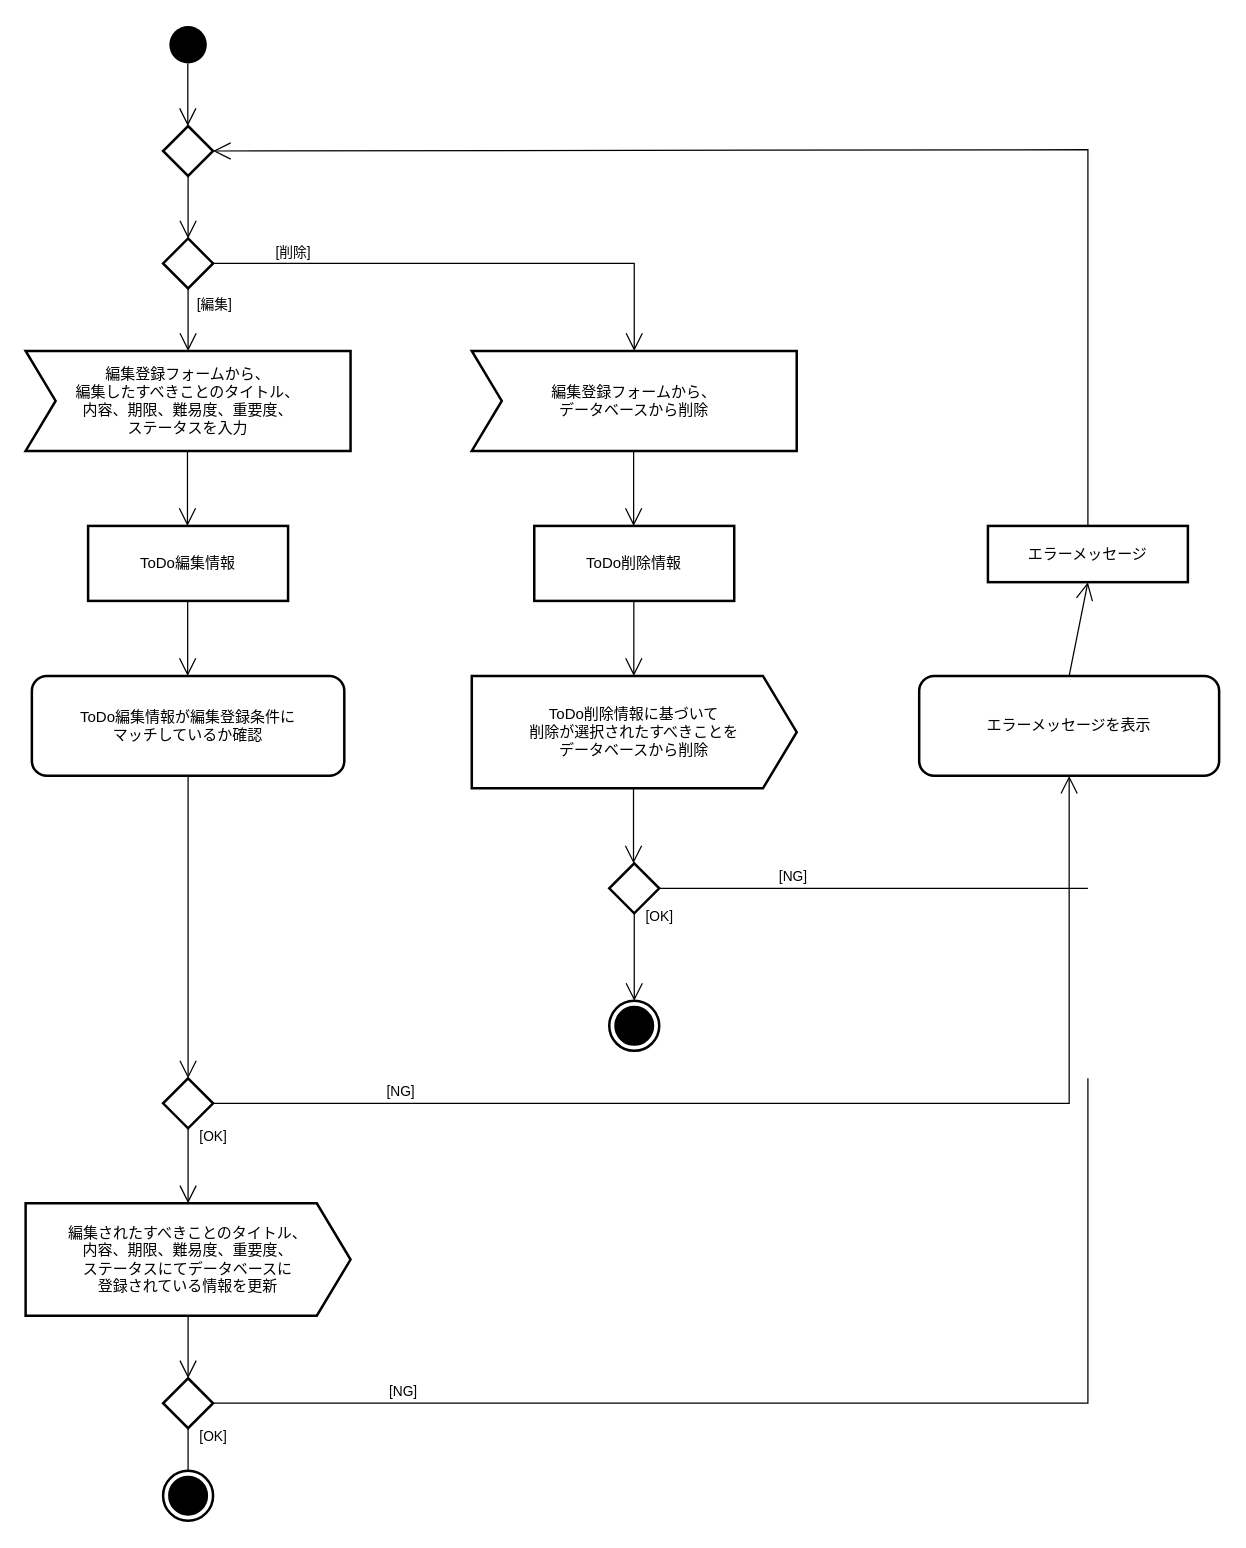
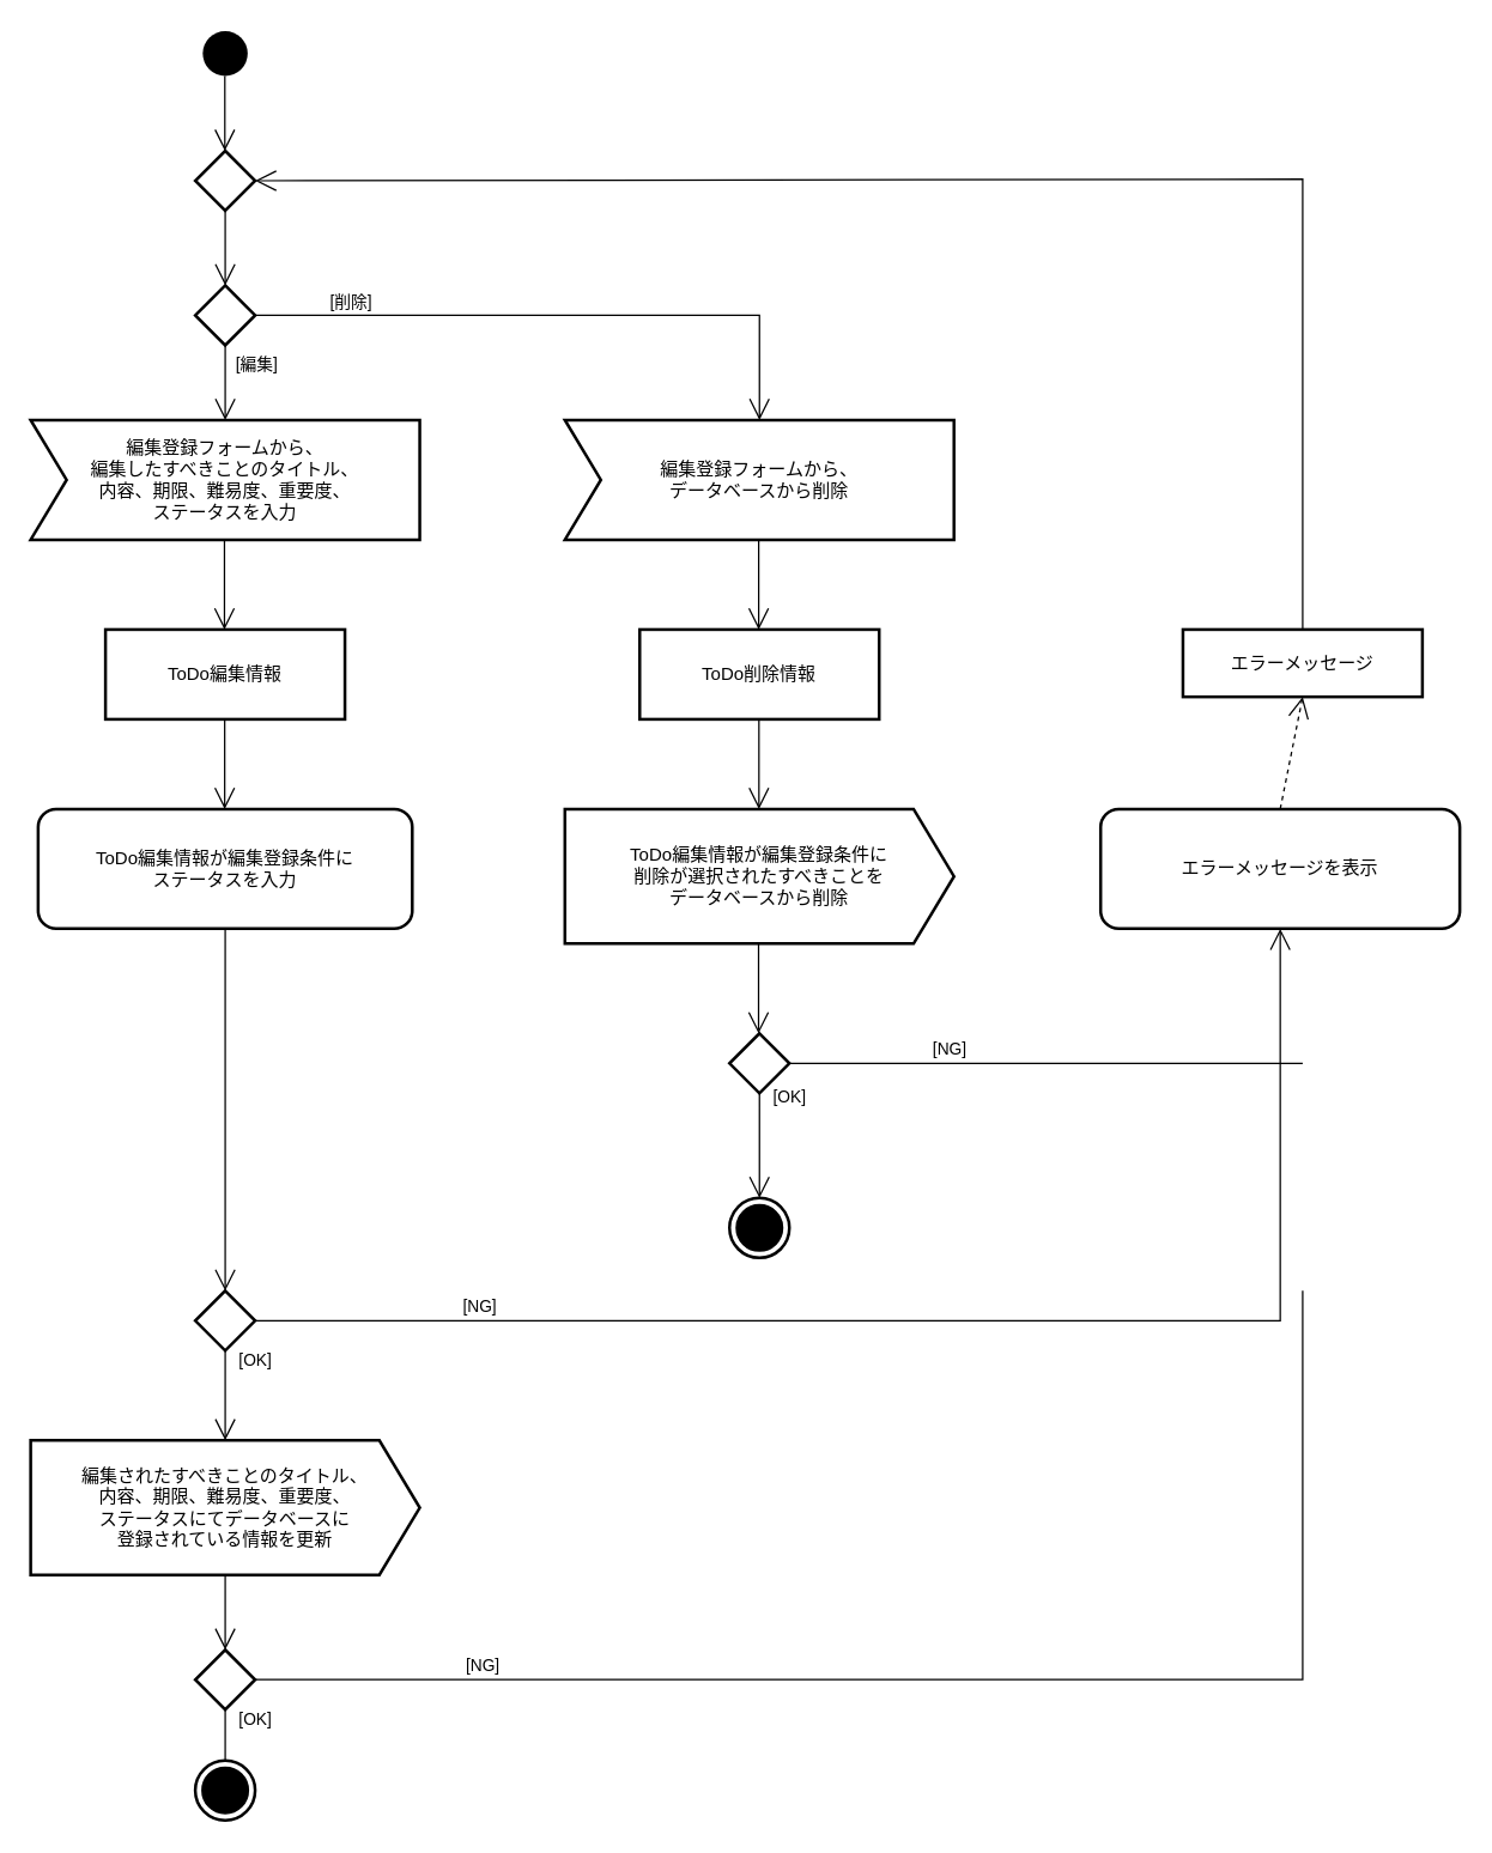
  <mxCell id="0" />
  <mxCell id="1" parent="0" />
  <mxCell id="2" value="" style="ellipse;fillColor=#000000;strokeColor=none;" parent="1" vertex="1"><mxGeometry x="135" y="20" width="30" height="30" as="geometry" /></mxCell>
  <mxCell id="3" value="編集登録フォームから、&lt;br&gt;編集したすべきことのタイトル、&lt;br&gt;内容、期限、難易度、重要度、&lt;br&gt;ステータスを入力" style="html=1;shape=mxgraph.sysml.accEvent;strokeWidth=2;whiteSpace=wrap;align=center;" parent="1" vertex="1"><mxGeometry x="20" y="280" width="260" height="80" as="geometry" /></mxCell>
- <mxCell id="4" value="ToDo編集情報が編集登録条件に&lt;br&gt;マッチしているか確認" style="shape=rect;html=1;rounded=1;whiteSpace=wrap;align=center;strokeWidth=2;" parent="1" vertex="1"><mxGeometry x="25" y="540" width="250" height="80" as="geometry" /></mxCell>
+ <mxCell id="4" value="ToDo編集情報が編集登録条件に&lt;br&gt;ステータスを入力" style="shape=rect;html=1;rounded=1;whiteSpace=wrap;align=center;strokeWidth=2;" parent="1" vertex="1"><mxGeometry x="25" y="540" width="250" height="80" as="geometry" /></mxCell>
  <mxCell id="5" value="ToDo編集情報" style="shape=rect;html=1;whiteSpace=wrap;align=center;strokeWidth=2;" parent="1" vertex="1"><mxGeometry x="70" y="420" width="160" height="60" as="geometry" /></mxCell>
  <mxCell id="6" value="" style="shape=rhombus;html=1;verticalLabelPosition=bottom;verticalAlignment=top;strokeWidth=2;" parent="1" vertex="1"><mxGeometry x="130" y="862" width="40" height="40" as="geometry" /></mxCell>
  <mxCell id="7" value="" style="edgeStyle=elbowEdgeStyle;html=1;elbow=horizontal;align=right;verticalAlign=bottom;endArrow=none;rounded=0;labelBackgroundColor=none;startArrow=open;startSize=12;" parent="1" source="6" edge="1"><mxGeometry relative="1" as="geometry"><mxPoint x="150" y="630" as="targetPoint" /><Array as="points"><mxPoint x="150" y="620" /></Array></mxGeometry></mxCell>
  <mxCell id="8" value="[OK]" style="edgeStyle=elbowEdgeStyle;html=1;elbow=vertical;verticalAlign=bottom;endArrow=open;rounded=0;labelBackgroundColor=none;endSize=12;" parent="1" source="6" edge="1"><mxGeometry x="-0.455" y="20" relative="1" as="geometry"><mxPoint x="150" y="962" as="targetPoint" /><Array as="points"><mxPoint x="180" y="952" /></Array><mxPoint as="offset" /></mxGeometry></mxCell>
  <mxCell id="9" value="[NG]" style="edgeStyle=elbowEdgeStyle;html=1;elbow=vertical;verticalAlign=bottom;endArrow=open;rounded=0;labelBackgroundColor=none;endSize=12;exitX=1;exitY=0.5;exitDx=0;exitDy=0;entryX=0.5;entryY=1;entryDx=0;entryDy=0;" parent="1" source="6" target="15" edge="1"><mxGeometry x="-0.684" relative="1" as="geometry"><mxPoint x="480" y="690" as="targetPoint" /><Array as="points"><mxPoint x="520" y="882" /><mxPoint x="180" y="670" /></Array><mxPoint as="offset" /></mxGeometry></mxCell>
  <mxCell id="10" value="" style="endArrow=open;endFill=1;endSize=12;html=1;entryX=0.5;entryY=0;entryDx=0;entryDy=0;entryPerimeter=0;exitX=0.5;exitY=1;exitDx=0;exitDy=0;" parent="1" source="13" edge="1"><mxGeometry width="160" relative="1" as="geometry"><mxPoint x="149" y="140" as="sourcePoint" /><mxPoint x="150" y="190" as="targetPoint" /></mxGeometry></mxCell>
  <mxCell id="11" value="" style="endArrow=open;endFill=1;endSize=12;html=1;entryX=0.5;entryY=0;entryDx=0;entryDy=0;" parent="1" edge="1"><mxGeometry width="160" relative="1" as="geometry"><mxPoint x="149.5" y="360" as="sourcePoint" /><mxPoint x="149.5" y="420" as="targetPoint" /></mxGeometry></mxCell>
  <mxCell id="12" value="" style="endArrow=open;endFill=1;endSize=12;html=1;entryX=0.5;entryY=0;entryDx=0;entryDy=0;" parent="1" edge="1"><mxGeometry width="160" relative="1" as="geometry"><mxPoint x="149.66" y="480" as="sourcePoint" /><mxPoint x="149.66" y="540" as="targetPoint" /></mxGeometry></mxCell>
  <mxCell id="13" value="" style="shape=rhombus;html=1;verticalLabelPosition=bottom;verticalAlignment=top;strokeWidth=2;" parent="1" vertex="1"><mxGeometry x="130" y="100" width="40" height="40" as="geometry" /></mxCell>
  <mxCell id="14" value="" style="endArrow=open;endFill=1;endSize=12;html=1;entryX=0.5;entryY=0;entryDx=0;entryDy=0;entryPerimeter=0;exitX=0.5;exitY=1;exitDx=0;exitDy=0;" parent="1" edge="1"><mxGeometry width="160" relative="1" as="geometry"><mxPoint x="149.76" y="50" as="sourcePoint" /><mxPoint x="149.76" y="100" as="targetPoint" /></mxGeometry></mxCell>
  <mxCell id="15" value="エラーメッセージを表示" style="shape=rect;html=1;rounded=1;whiteSpace=wrap;align=center;strokeWidth=2;" parent="1" vertex="1"><mxGeometry x="735" y="540" width="240" height="80" as="geometry" /></mxCell>
  <mxCell id="16" value="エラーメッセージ" style="shape=rect;html=1;whiteSpace=wrap;align=center;strokeWidth=2;" parent="1" vertex="1"><mxGeometry x="790" y="420" width="160" height="45" as="geometry" /></mxCell>
  <mxCell id="17" value="" style="endArrow=open;endFill=1;endSize=12;html=1;entryX=1;entryY=0.5;entryDx=0;entryDy=0;strokeColor=none;" parent="1" source="16" target="13" edge="1"><mxGeometry width="160" relative="1" as="geometry"><mxPoint x="510" y="270" as="sourcePoint" /><mxPoint x="510" y="330" as="targetPoint" /><Array as="points"><mxPoint x="470" y="210" /></Array></mxGeometry></mxCell>
  <mxCell id="18" value="" style="endArrow=open;endFill=1;endSize=12;html=1;exitX=0.5;exitY=0;exitDx=0;exitDy=0;rounded=0;" parent="1" source="16" edge="1"><mxGeometry width="160" relative="1" as="geometry"><mxPoint x="640" y="340" as="sourcePoint" /><mxPoint x="170" y="120" as="targetPoint" /><Array as="points"><mxPoint x="870" y="119" /></Array></mxGeometry></mxCell>
- <mxCell id="19" value="" style="endArrow=open;endFill=1;endSize=12;html=1;entryX=0.5;entryY=1;entryDx=0;entryDy=0;exitX=0.5;exitY=0;exitDx=0;exitDy=0;" parent="1" source="15" target="16" edge="1"><mxGeometry width="160" relative="1" as="geometry"><mxPoint x="1000" y="460" as="sourcePoint" /><mxPoint x="1000" y="520" as="targetPoint" /></mxGeometry></mxCell>
+ <mxCell id="19" value="" style="endArrow=open;endFill=1;endSize=12;html=1;entryX=0.5;entryY=1;entryDx=0;entryDy=0;exitX=0.5;exitY=0;exitDx=0;exitDy=0;dashed=1;" parent="1" source="15" target="16" edge="1"><mxGeometry width="160" relative="1" as="geometry"><mxPoint x="1000" y="460" as="sourcePoint" /><mxPoint x="1000" y="520" as="targetPoint" /></mxGeometry></mxCell>
  <mxCell id="20" value="編集されたすべきことのタイトル、&lt;br&gt;内容、期限、難易度、重要度、&lt;br&gt;ステータスにてデータベースに&lt;br&gt;登録されている情報を更新" style="html=1;shape=mxgraph.sysml.sendSigAct;strokeWidth=2;whiteSpace=wrap;align=center;" parent="1" vertex="1"><mxGeometry x="20" y="962" width="260" height="90" as="geometry" /></mxCell>
  <mxCell id="21" value="" style="shape=rhombus;html=1;verticalLabelPosition=bottom;verticalAlignment=top;strokeWidth=2;" parent="1" vertex="1"><mxGeometry x="130" y="1102" width="40" height="40" as="geometry" /></mxCell>
  <mxCell id="22" value="" style="edgeStyle=elbowEdgeStyle;html=1;elbow=horizontal;align=right;verticalAlign=bottom;endArrow=none;rounded=0;labelBackgroundColor=none;startArrow=open;startSize=12;" parent="1" source="21" edge="1"><mxGeometry relative="1" as="geometry"><mxPoint x="150" y="1062" as="targetPoint" /><Array as="points"><mxPoint x="150" y="1052" /></Array></mxGeometry></mxCell>
  <mxCell id="23" value="[OK]" style="edgeStyle=elbowEdgeStyle;html=1;elbow=vertical;verticalAlign=bottom;endArrow=open;rounded=0;labelBackgroundColor=none;endSize=12;entryX=0.5;entryY=0;entryDx=0;entryDy=0;entryPerimeter=0;" parent="1" source="21" edge="1"><mxGeometry x="-0.455" y="20" relative="1" as="geometry"><mxPoint x="150" y="1202" as="targetPoint" /><Array as="points"><mxPoint x="160" y="1132" /><mxPoint x="180" y="1192" /></Array><mxPoint as="offset" /></mxGeometry></mxCell>
  <mxCell id="24" value="[NG]" style="edgeStyle=elbowEdgeStyle;html=1;elbow=vertical;verticalAlign=bottom;endArrow=none;rounded=0;labelBackgroundColor=none;exitX=1;exitY=0.5;exitDx=0;exitDy=0;endFill=0;" parent="1" source="21" edge="1"><mxGeometry x="-0.684" relative="1" as="geometry"><mxPoint x="870" y="862" as="targetPoint" /><Array as="points"><mxPoint x="240" y="1122" /><mxPoint x="180" y="1102" /></Array><mxPoint as="offset" /></mxGeometry></mxCell>
  <mxCell id="25" value="" style="html=1;shape=mxgraph.sysml.actFinal;strokeWidth=2;verticalLabelPosition=bottom;verticalAlignment=top;" parent="1" vertex="1"><mxGeometry x="130" y="1176" width="40" height="40" as="geometry" /></mxCell>
  <mxCell id="26" value="" style="endArrow=open;endFill=1;endSize=12;html=1;entryX=0.5;entryY=0;entryDx=0;entryDy=0;entryPerimeter=0;exitX=0.5;exitY=1;exitDx=0;exitDy=0;" edge="1" source="28" parent="1"><mxGeometry width="160" relative="1" as="geometry"><mxPoint x="149" y="230" as="sourcePoint" /><mxPoint x="150" y="280" as="targetPoint" /></mxGeometry></mxCell>
  <mxCell id="27" value="[編集]" style="edgeLabel;html=1;align=center;verticalAlign=middle;resizable=0;points=[];" vertex="1" connectable="0" parent="26"><mxGeometry x="-0.535" y="2" relative="1" as="geometry"><mxPoint x="18" as="offset" /></mxGeometry></mxCell>
  <mxCell id="28" value="" style="shape=rhombus;html=1;verticalLabelPosition=bottom;verticalAlignment=top;strokeWidth=2;" vertex="1" parent="1"><mxGeometry x="130" y="190" width="40" height="40" as="geometry" /></mxCell>
  <mxCell id="29" value="編集登録フォームから、&lt;br&gt;データベースから削除" style="html=1;shape=mxgraph.sysml.accEvent;strokeWidth=2;whiteSpace=wrap;align=center;" vertex="1" parent="1"><mxGeometry x="377" y="280" width="260" height="80" as="geometry" /></mxCell>
  <mxCell id="30" value="ToDo削除情報" style="shape=rect;html=1;whiteSpace=wrap;align=center;strokeWidth=2;" vertex="1" parent="1"><mxGeometry x="427" y="420" width="160" height="60" as="geometry" /></mxCell>
  <mxCell id="31" value="" style="endArrow=open;endFill=1;endSize=12;html=1;entryX=0.5;entryY=0;entryDx=0;entryDy=0;" edge="1" parent="1"><mxGeometry width="160" relative="1" as="geometry"><mxPoint x="506.5" y="360" as="sourcePoint" /><mxPoint x="506.5" y="420" as="targetPoint" /></mxGeometry></mxCell>
  <mxCell id="32" value="" style="endArrow=open;endFill=1;endSize=12;html=1;entryX=0.5;entryY=0;entryDx=0;entryDy=0;" edge="1" parent="1"><mxGeometry width="160" relative="1" as="geometry"><mxPoint x="506.66" y="480" as="sourcePoint" /><mxPoint x="506.66" y="540" as="targetPoint" /></mxGeometry></mxCell>
- <mxCell id="33" value="ToDo削除情報に基づいて&lt;br&gt;削除が選択されたすべきことを&lt;br&gt;データベースから削除" style="html=1;shape=mxgraph.sysml.sendSigAct;strokeWidth=2;whiteSpace=wrap;align=center;" vertex="1" parent="1"><mxGeometry x="377" y="540" width="260" height="90" as="geometry" /></mxCell>
+ <mxCell id="33" value="ToDo編集情報が編集登録条件に&lt;br&gt;削除が選択されたすべきことを&lt;br&gt;データベースから削除" style="html=1;shape=mxgraph.sysml.sendSigAct;strokeWidth=2;whiteSpace=wrap;align=center;" vertex="1" parent="1"><mxGeometry x="377" y="540" width="260" height="90" as="geometry" /></mxCell>
  <mxCell id="34" value="" style="shape=rhombus;html=1;verticalLabelPosition=bottom;verticalAlignment=top;strokeWidth=2;" vertex="1" parent="1"><mxGeometry x="487" y="690" width="40" height="40" as="geometry" /></mxCell>
  <mxCell id="35" value="" style="endArrow=open;endFill=1;endSize=12;html=1;entryX=0.5;entryY=0;entryDx=0;entryDy=0;" edge="1" parent="1"><mxGeometry width="160" relative="1" as="geometry"><mxPoint x="506.41" y="630" as="sourcePoint" /><mxPoint x="506.41" y="690" as="targetPoint" /></mxGeometry></mxCell>
  <mxCell id="36" value="[OK]" style="edgeStyle=elbowEdgeStyle;html=1;elbow=vertical;verticalAlign=bottom;endArrow=open;rounded=0;labelBackgroundColor=none;endSize=12;entryX=0.5;entryY=0;entryDx=0;entryDy=0;entryPerimeter=0;" edge="1" parent="1" target="37"><mxGeometry x="-0.455" y="20" relative="1" as="geometry"><mxPoint x="507" y="800" as="targetPoint" /><Array as="points"><mxPoint x="517" y="730" /><mxPoint x="537" y="790" /></Array><mxPoint as="offset" /><mxPoint x="507" y="740" as="sourcePoint" /></mxGeometry></mxCell>
  <mxCell id="37" value="" style="html=1;shape=mxgraph.sysml.actFinal;strokeWidth=2;verticalLabelPosition=bottom;verticalAlignment=top;" vertex="1" parent="1"><mxGeometry x="487" y="800" width="40" height="40" as="geometry" /></mxCell>
  <mxCell id="38" value="" style="endArrow=none;html=1;exitX=1;exitY=0.5;exitDx=0;exitDy=0;" edge="1" parent="1" source="34"><mxGeometry width="50" height="50" relative="1" as="geometry"><mxPoint x="590" y="720" as="sourcePoint" /><mxPoint x="870" y="710" as="targetPoint" /></mxGeometry></mxCell>
  <mxCell id="39" value="&lt;span style=&quot;color: rgba(0 , 0 , 0 , 0) ; font-family: monospace ; font-size: 0px ; background-color: rgb(248 , 249 , 250)&quot;&gt;%3CmxGraphModel%3E%3Croot%3E%3CmxCell%20id%3D%220%22%2F%3E%3CmxCell%20id%3D%221%22%20parent%3D%220%22%2F%3E%3CmxCell%20id%3D%222%22%20value%3D%22%5BOK%5D%22%20style%3D%22edgeStyle%3DelbowEdgeStyle%3Bhtml%3D1%3Belbow%3Dvertical%3BverticalAlign%3Dbottom%3BendArrow%3Dopen%3Brounded%3D0%3BlabelBackgroundColor%3Dnone%3BendSize%3D12%3BentryX%3D0.5%3BentryY%3D0%3BentryDx%3D0%3BentryDy%3D0%3BentryPerimeter%3D0%3B%22%20edge%3D%221%22%20parent%3D%221%22%3E%3CmxGeometry%20x%3D%22-0.455%22%20y%3D%2220%22%20relative%3D%221%22%20as%3D%22geometry%22%3E%3CmxPoint%20x%3D%22930%22%20y%3D%22640%22%20as%3D%22targetPoint%22%2F%3E%3CArray%20as%3D%22points%22%3E%3CmxPoint%20x%3D%22940%22%20y%3D%22570%22%2F%3E%3CmxPoint%20x%3D%22960%22%20y%3D%22630%22%2F%3E%3C%2FArray%3E%3CmxPoint%20as%3D%22offset%22%2F%3E%3CmxPoint%20x%3D%22930%22%20y%3D%22580.0%22%20as%3D%22sourcePoint%22%2F%3E%3C%2FmxGeometry%3E%3C%2FmxCell%3E%3C%2Froot%3E%3C%2FmxGraphModel%3EN&lt;/span&gt;" style="edgeLabel;html=1;align=center;verticalAlign=middle;resizable=0;points=[];" vertex="1" connectable="0" parent="38"><mxGeometry x="-0.747" y="-2" relative="1" as="geometry"><mxPoint as="offset" /></mxGeometry></mxCell>
  <mxCell id="40" value="[NG]" style="edgeLabel;html=1;align=center;verticalAlign=middle;resizable=0;points=[];" vertex="1" connectable="0" parent="38"><mxGeometry x="-0.618" y="-1" relative="1" as="geometry"><mxPoint x="40.69" y="-11" as="offset" /></mxGeometry></mxCell>
  <mxCell id="41" value="[削除]" style="edgeStyle=elbowEdgeStyle;html=1;elbow=vertical;verticalAlign=bottom;endArrow=open;rounded=0;labelBackgroundColor=none;endSize=12;exitX=1;exitY=0.5;exitDx=0;exitDy=0;entryX=0.5;entryY=0;entryDx=0;entryDy=0;entryPerimeter=0;" edge="1" parent="1" source="28" target="29"><mxGeometry x="-0.684" relative="1" as="geometry"><mxPoint x="880" y="630" as="targetPoint" /><Array as="points"><mxPoint x="380" y="210" /><mxPoint x="190" y="680" /></Array><mxPoint as="offset" /><mxPoint x="180" y="892" as="sourcePoint" /></mxGeometry></mxCell>
